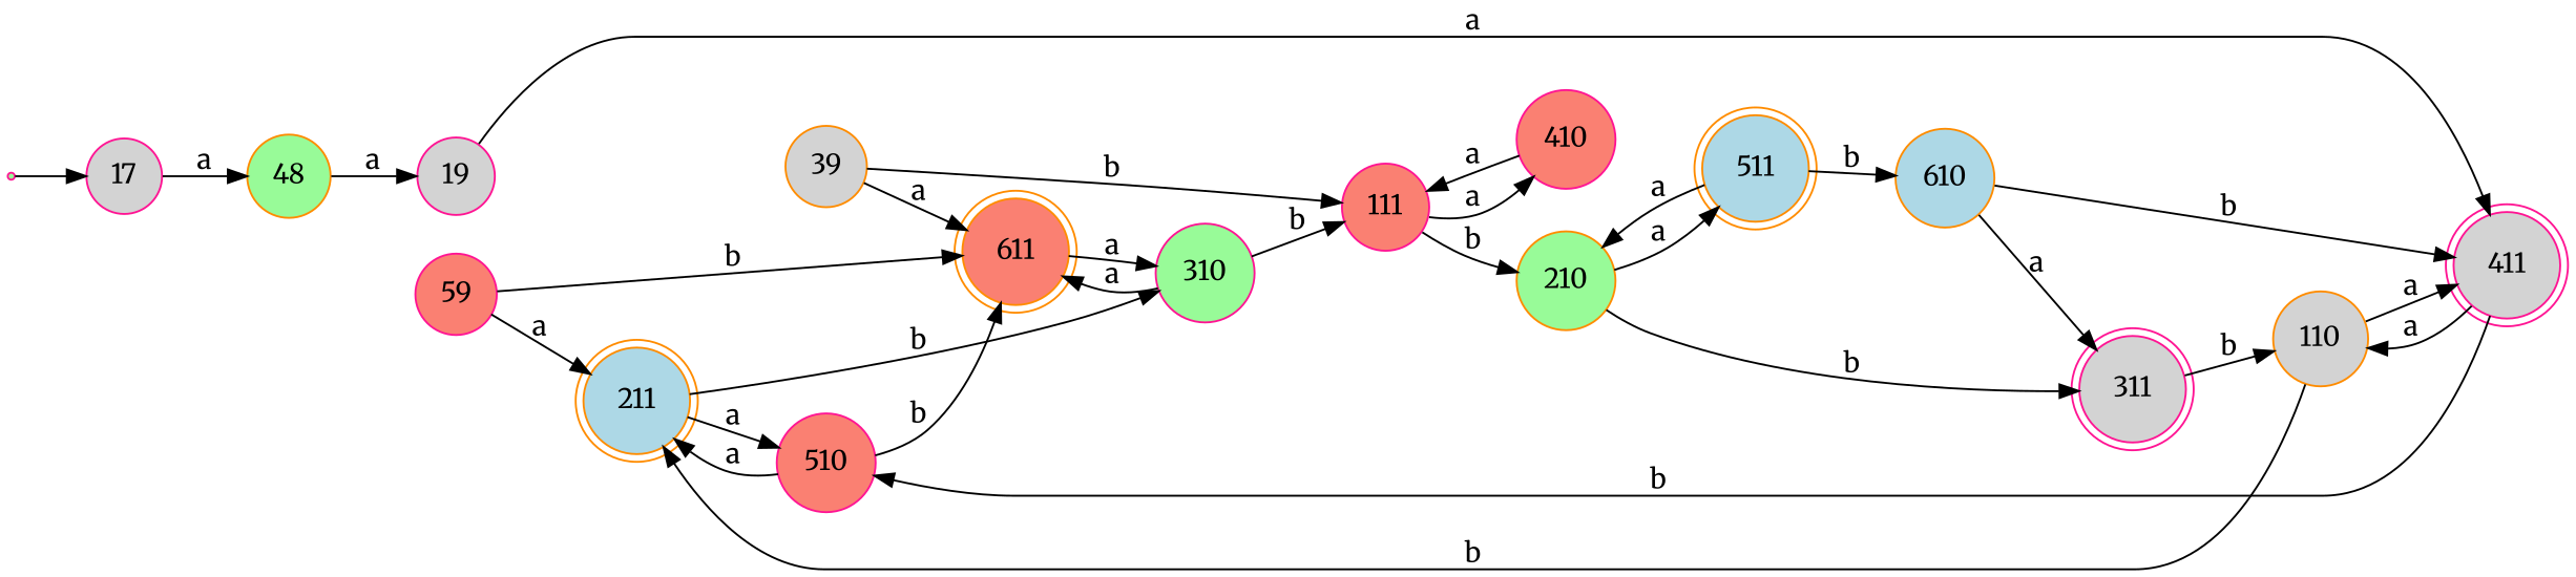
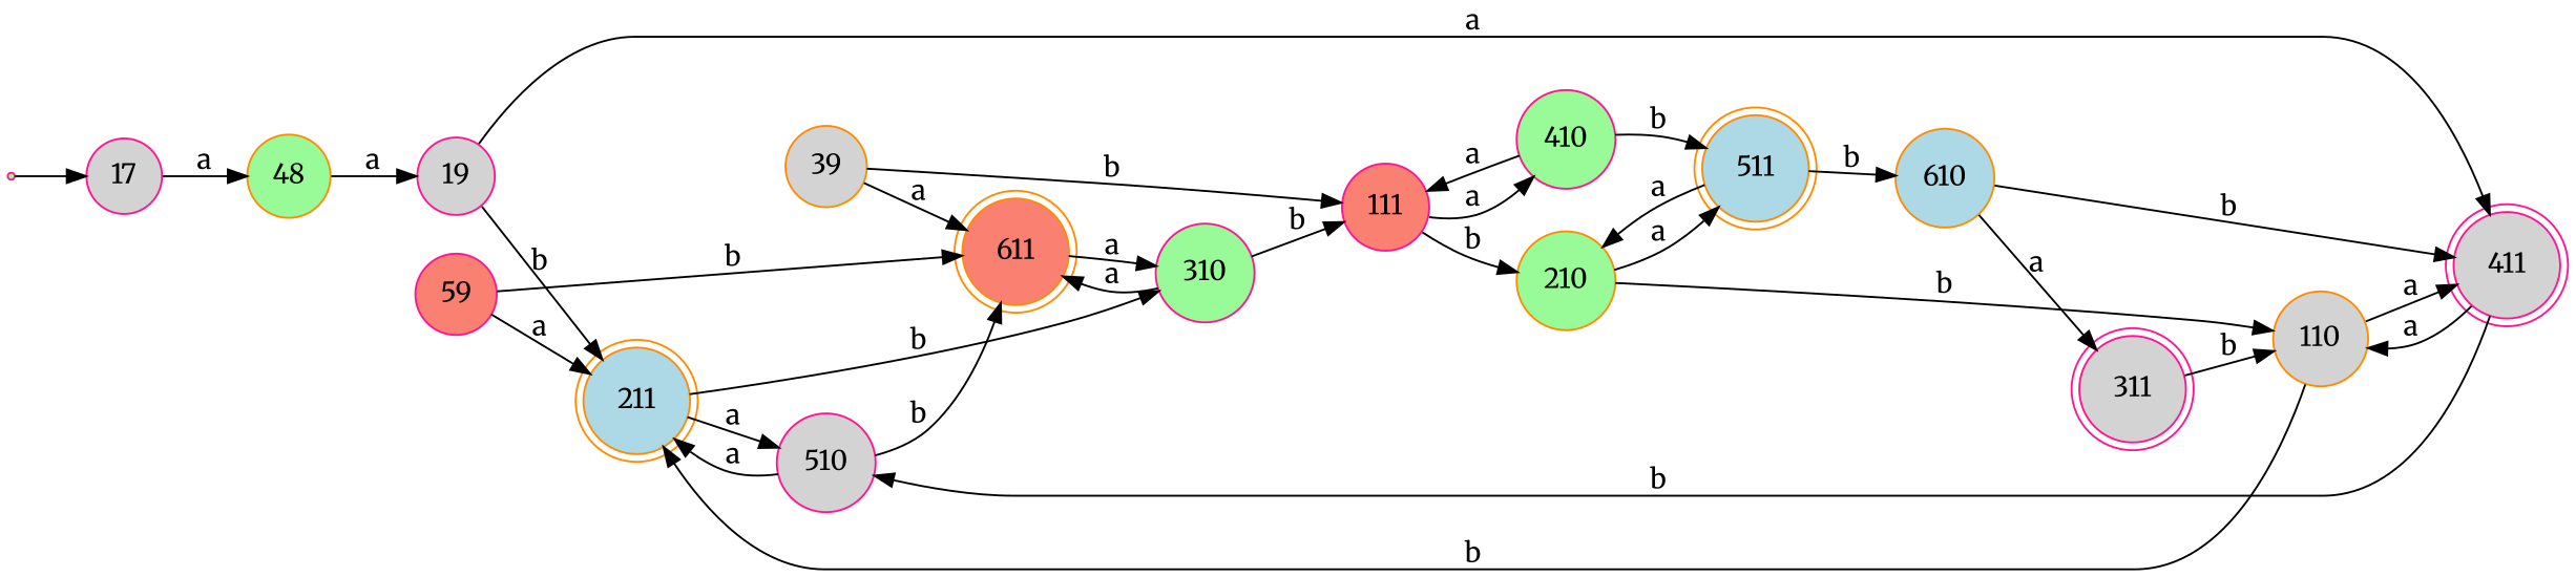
  digraph {
    fontname=Merriweather
    rankdir=LR
    node [color=deeppink fillcolor=lightgrey fontname=Merriweather shape=circle style=filled]
    edge [fontname=Merriweather]
    000 [fillcolor=palegreen shape=point]
    17
    211 [color=darkorange fillcolor=lightblue shape=doublecircle]
-   510 [fillcolor=salmon]
+   510
    310 [fillcolor=palegreen]
    311 [shape=doublecircle]
    110 [color=darkorange]
    610 [color=darkorange fillcolor=lightblue]
    411 [shape=doublecircle]
    511 [color=darkorange fillcolor=lightblue shape=doublecircle]
    210 [color=darkorange fillcolor=palegreen]
    611 [color=darkorange fillcolor=salmon shape=doublecircle]
-   410 [fillcolor=salmon]
+   410 [fillcolor=palegreen]
    48 [color=darkorange fillcolor=palegreen]
    19
    59 [fillcolor=salmon]
    39 [color=darkorange]
    111 [fillcolor=salmon]
    subgraph sub_1 {
      000
      17
      211
      510
      310
      311
      110
      610
      411
      511
      210
      611
      410
      48
      19
      59
      39
      111
    }
    000 -> 17
    17 -> 48 [label=a]
    211 -> 510 [label=a]
    211 -> 310 [label=b]
    510 -> 211 [label=a]
    510 -> 611 [label=b]
    310 -> 611 [label=a]
    310 -> 111 [label=b]
    311 -> 110 [label=b]
    110 -> 211 [label=b]
    110 -> 411 [label=a]
    610 -> 311 [label=a]
    610 -> 411 [label=b]
    411 -> 510 [label=b]
    411 -> 110 [label=a]
    511 -> 610 [label=b]
    511 -> 210 [label=a]
-   210 -> 311 [label=b]
+   210 -> 110 [label=b]
    210 -> 511 [label=a]
    611 -> 310 [label=a]
+   410 -> 511 [label=b]
    410 -> 111 [label=a]
    48 -> 19 [label=a]
+   19 -> 211 [label=b]
    19 -> 411 [label=a]
    59 -> 211 [label=a]
    59 -> 611 [label=b]
    39 -> 611 [label=a]
    39 -> 111 [label=b]
    111 -> 210 [label=b]
    111 -> 410 [label=a]
  }
